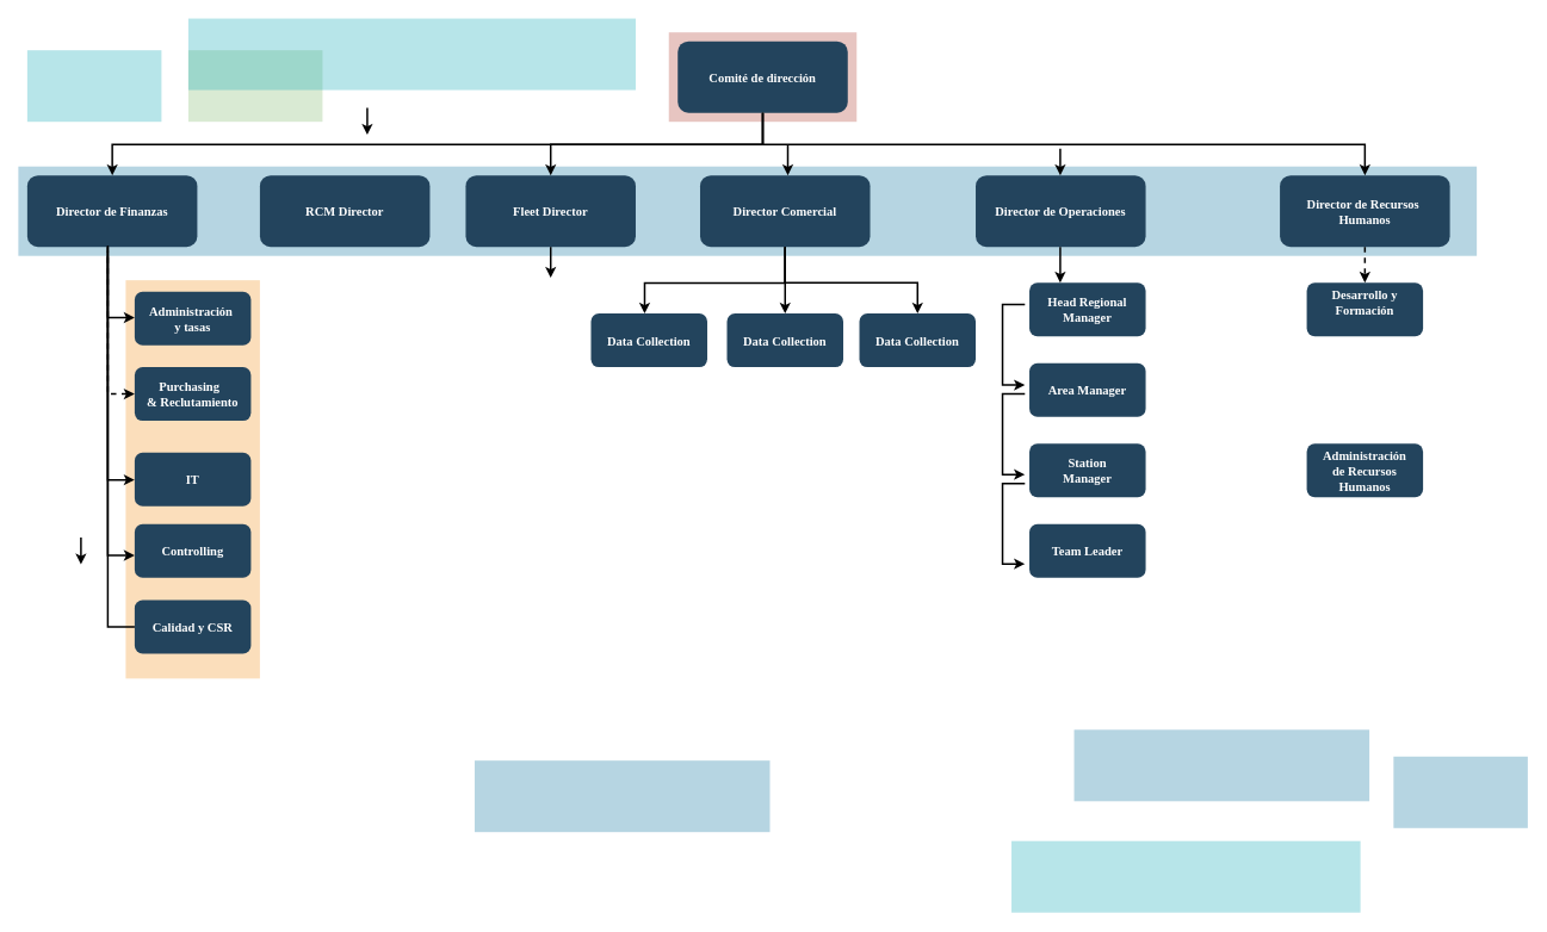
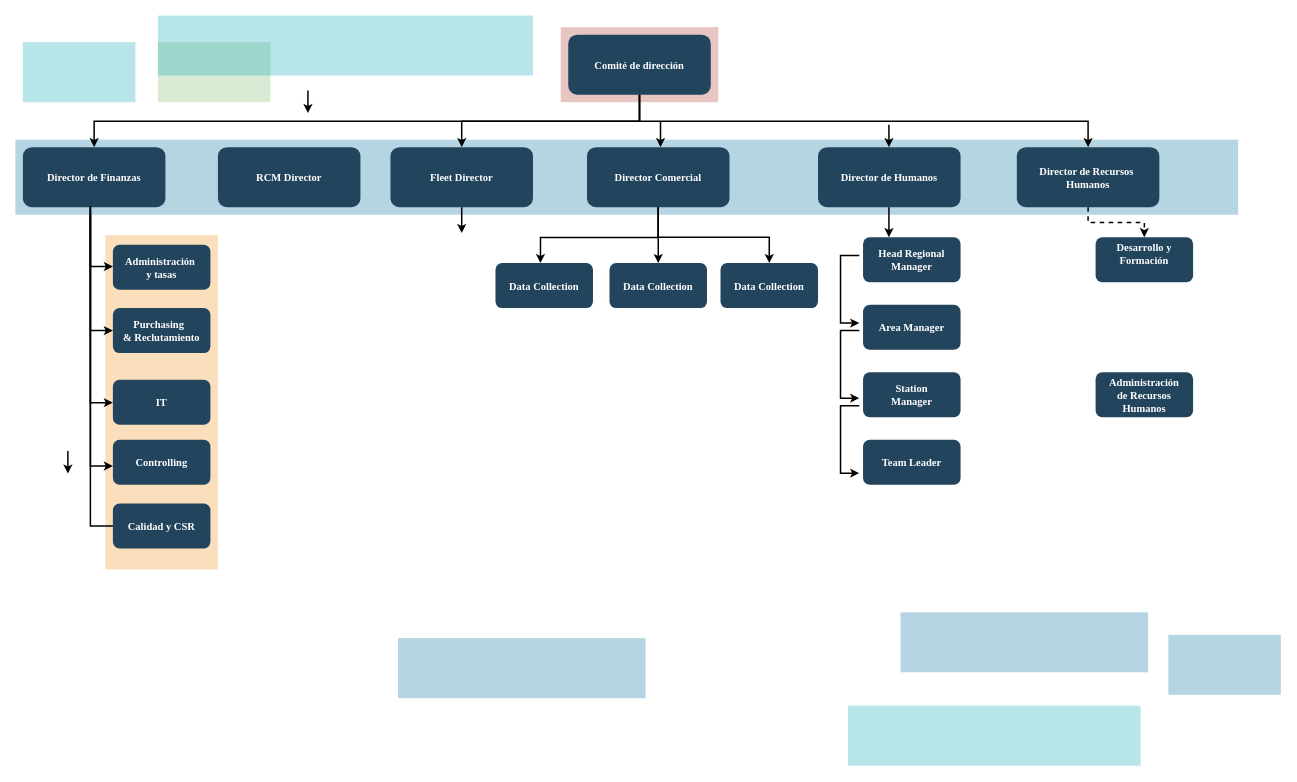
  <mxCell id="0" />
  <mxCell id="1" parent="0" />
  <mxCell id="2" value="" style="fillColor=#AE4132;strokeColor=none;opacity=30;" parent="1" vertex="1"><mxGeometry x="747" y="35.5" width="210" height="100.0" as="geometry" /></mxCell>
  <mxCell id="3" value="" style="fillColor=#10739E;strokeColor=none;opacity=30;" parent="1" vertex="1"><mxGeometry x="20" y="185.5" width="1630" height="100" as="geometry" /></mxCell>
  <mxCell id="4" value="" style="fillColor=#F2931E;strokeColor=none;opacity=30;" parent="1" vertex="1"><mxGeometry x="140" y="312.75" width="150" height="445.5" as="geometry" /></mxCell>
  <mxCell id="5" value="" style="fillColor=#10739E;strokeColor=none;opacity=30;" parent="1" vertex="1"><mxGeometry x="1557" y="845.5" width="150" height="80" as="geometry" /></mxCell>
  <mxCell id="6" value="" style="fillColor=#10739E;strokeColor=none;opacity=30;" parent="1" vertex="1"><mxGeometry x="1200" y="815.5" width="330" height="80" as="geometry" /></mxCell>
  <mxCell id="7" value="" style="fillColor=#10739E;strokeColor=none;opacity=30;" parent="1" vertex="1"><mxGeometry x="530" y="850" width="330.0" height="80" as="geometry" /></mxCell>
  <mxCell id="8" value="" style="fillColor=#D9EAD3;strokeColor=none" parent="1" vertex="1"><mxGeometry x="210" y="55.5" width="150" height="80" as="geometry" /></mxCell>
  <mxCell id="9" value="" style="fillColor=#12AAB5;strokeColor=none;opacity=30;" parent="1" vertex="1"><mxGeometry x="1130" y="940" width="390" height="80" as="geometry" /></mxCell>
  <mxCell id="10" value="" style="fillColor=#12AAB5;strokeColor=none;opacity=30;" parent="1" vertex="1"><mxGeometry x="210" y="20" width="500" height="80" as="geometry" /></mxCell>
  <mxCell id="11" value="" style="fillColor=#12AAB5;strokeColor=none;opacity=30;" parent="1" vertex="1"><mxGeometry x="30" y="55.5" width="150" height="80" as="geometry" /></mxCell>
  <mxCell id="12" value="Comité de dirección" style="rounded=1;fillColor=#23445D;gradientColor=none;strokeColor=none;fontColor=#FFFFFF;fontStyle=1;fontFamily=Tahoma;fontSize=14" parent="1" vertex="1"><mxGeometry x="757" y="45.5" width="190" height="80" as="geometry" /></mxCell>
- <mxCell id="13" value="Director de Recursos &#10;Humanos" style="rounded=1;fillColor=#23445D;gradientColor=none;strokeColor=none;fontColor=#FFFFFF;fontStyle=1;fontFamily=Tahoma;fontSize=14" parent="1" vertex="1"><mxGeometry x="1430" y="195.5" width="190" height="80" as="geometry" /></mxCell>
+ <mxCell id="13" value="Director de Recursos &#10;Humanos" style="rounded=1;fillColor=#23445D;gradientColor=none;strokeColor=none;fontColor=#FFFFFF;fontStyle=1;fontFamily=Tahoma;fontSize=14" parent="1" vertex="1"><mxGeometry x="1355" y="195.5" width="190" height="80" as="geometry" /></mxCell>
  <mxCell id="14" value="" style="edgeStyle=elbowEdgeStyle;elbow=vertical;strokeWidth=2;rounded=0" parent="1" source="12" target="13" edge="1"><mxGeometry x="337" y="215.5" width="100" height="100" as="geometry"><mxPoint x="337" y="175.5" as="sourcePoint" /><mxPoint x="437" y="75.5" as="targetPoint" /></mxGeometry></mxCell>
  <mxCell id="15" value="Director Comercial" style="rounded=1;fillColor=#23445D;gradientColor=none;strokeColor=none;fontColor=#FFFFFF;fontStyle=1;fontFamily=Tahoma;fontSize=14" parent="1" vertex="1"><mxGeometry x="782" y="195.5" width="190" height="80" as="geometry" /></mxCell>
  <mxCell id="16" value="Fleet Director" style="rounded=1;fillColor=#23445D;gradientColor=none;strokeColor=none;fontColor=#FFFFFF;fontStyle=1;fontFamily=Tahoma;fontSize=14" parent="1" vertex="1"><mxGeometry x="520" y="195.5" width="190" height="80" as="geometry" /></mxCell>
  <mxCell id="17" value="Director de Finanzas" style="rounded=1;fillColor=#23445D;gradientColor=none;strokeColor=none;fontColor=#FFFFFF;fontStyle=1;fontFamily=Tahoma;fontSize=14" parent="1" vertex="1"><mxGeometry x="30" y="195.5" width="190" height="80" as="geometry" /></mxCell>
  <mxCell id="18" value="Administración &#10;y tasas" style="rounded=1;fillColor=#23445D;gradientColor=none;strokeColor=none;fontColor=#FFFFFF;fontStyle=1;fontFamily=Tahoma;fontSize=14" parent="1" vertex="1"><mxGeometry x="150" y="325.5" width="130" height="60" as="geometry" /></mxCell>
  <mxCell id="19" value="&#10;Purchasing  &#10;&amp; Reclutamiento&#10;" style="rounded=1;fillColor=#23445D;gradientColor=none;strokeColor=none;fontColor=#FFFFFF;fontStyle=1;fontFamily=Tahoma;fontSize=14" parent="1" vertex="1"><mxGeometry x="150" y="410" width="130" height="60" as="geometry" /></mxCell>
  <mxCell id="20" value="IT" style="rounded=1;fillColor=#23445D;gradientColor=none;strokeColor=none;fontColor=#FFFFFF;fontStyle=1;fontFamily=Tahoma;fontSize=14" parent="1" vertex="1"><mxGeometry x="150" y="505.5" width="130" height="60" as="geometry" /></mxCell>
  <mxCell id="21" value="Controlling" style="rounded=1;fillColor=#23445D;gradientColor=none;strokeColor=none;fontColor=#FFFFFF;fontStyle=1;fontFamily=Tahoma;fontSize=14" parent="1" vertex="1"><mxGeometry x="150" y="585.5" width="130" height="60" as="geometry" /></mxCell>
  <mxCell id="22" value="Calidad y CSR" style="rounded=1;fillColor=#23445D;gradientColor=none;strokeColor=none;fontColor=#FFFFFF;fontStyle=1;fontFamily=Tahoma;fontSize=14" parent="1" vertex="1"><mxGeometry x="150" y="670.5" width="130" height="60" as="geometry" /></mxCell>
  <mxCell id="23" value="Data Collection" style="rounded=1;fillColor=#23445D;gradientColor=none;strokeColor=none;fontColor=#FFFFFF;fontStyle=1;fontFamily=Tahoma;fontSize=14" parent="1" vertex="1"><mxGeometry x="812" y="350" width="130" height="60" as="geometry" /></mxCell>
  <mxCell id="24" value="Data Collection" style="rounded=1;fillColor=#23445D;gradientColor=none;strokeColor=none;fontColor=#FFFFFF;fontStyle=1;fontFamily=Tahoma;fontSize=14" parent="1" vertex="1"><mxGeometry x="660" y="350" width="130" height="60" as="geometry" /></mxCell>
  <mxCell id="25" value="&#10;Head Regional&#10;Manager&#10;" style="rounded=1;fillColor=#23445D;gradientColor=none;strokeColor=none;fontColor=#FFFFFF;fontStyle=1;fontFamily=Tahoma;fontSize=14" parent="1" vertex="1"><mxGeometry x="1150" y="315.5" width="130" height="60" as="geometry" /></mxCell>
  <mxCell id="26" value="&#10;Area Manager&#10;" style="rounded=1;fillColor=#23445D;gradientColor=none;strokeColor=none;fontColor=#FFFFFF;fontStyle=1;fontFamily=Tahoma;fontSize=14" parent="1" vertex="1"><mxGeometry x="1150" y="405.5" width="130" height="60" as="geometry" /></mxCell>
  <mxCell id="27" value="&#10;Station&#10;Manager&#10;" style="rounded=1;fillColor=#23445D;gradientColor=none;strokeColor=none;fontColor=#FFFFFF;fontStyle=1;fontFamily=Tahoma;fontSize=14" parent="1" vertex="1"><mxGeometry x="1150" y="495.5" width="130" height="60" as="geometry" /></mxCell>
  <mxCell id="28" value="&#10;Team Leader&#10;" style="rounded=1;fillColor=#23445D;gradientColor=none;strokeColor=none;fontColor=#FFFFFF;fontStyle=1;fontFamily=Tahoma;fontSize=14" parent="1" vertex="1"><mxGeometry x="1150" y="585.5" width="130" height="60" as="geometry" /></mxCell>
  <mxCell id="29" value="Desarrollo y &#10;Formación&#10;" style="rounded=1;fillColor=#23445D;gradientColor=none;strokeColor=none;fontColor=#FFFFFF;fontStyle=1;fontFamily=Tahoma;fontSize=14" parent="1" vertex="1"><mxGeometry x="1460" y="315.5" width="130" height="60" as="geometry" /></mxCell>
  <mxCell id="30" value="&#10;Administración&#10;de Recursos&#10;Humanos&#10;" style="rounded=1;fillColor=#23445D;gradientColor=none;strokeColor=none;fontColor=#FFFFFF;fontStyle=1;fontFamily=Tahoma;fontSize=14" parent="1" vertex="1"><mxGeometry x="1460" y="495.5" width="130" height="60" as="geometry" /></mxCell>
  <mxCell id="31" value="" style="edgeStyle=elbowEdgeStyle;elbow=vertical;strokeWidth=2;rounded=0" parent="1" source="12" target="16" edge="1"><mxGeometry x="347" y="225.5" width="100" height="100" as="geometry"><mxPoint x="862" y="135.5" as="sourcePoint" /><mxPoint x="1467" y="205.5" as="targetPoint" /></mxGeometry></mxCell>
  <mxCell id="32" value="" style="edgeStyle=elbowEdgeStyle;elbow=vertical;strokeWidth=2;rounded=0" parent="1" source="12" target="17" edge="1"><mxGeometry x="-23" y="135.5" width="100" height="100" as="geometry"><mxPoint x="-23" y="95.5" as="sourcePoint" /><mxPoint x="77" y="-4.5" as="targetPoint" /></mxGeometry></mxCell>
  <mxCell id="33" value="" style="edgeStyle=elbowEdgeStyle;elbow=horizontal;strokeWidth=2;rounded=0;" parent="1" edge="1"><mxGeometry x="-23" y="135.5" width="100" height="100" as="geometry"><mxPoint x="120" y="274" as="sourcePoint" /><mxPoint x="150" y="354.5" as="targetPoint" /><Array as="points"><mxPoint x="120" y="354.5" /><mxPoint x="130" y="334.5" /><mxPoint x="120" y="314.5" /><mxPoint x="202" y="280" /></Array></mxGeometry></mxCell>
- <mxCell id="34" value="" style="edgeStyle=elbowEdgeStyle;elbow=horizontal;strokeWidth=2;rounded=0;dashed=1;" parent="1" source="17" target="19" edge="1"><mxGeometry x="-23" y="135.5" width="100" height="100" as="geometry"><mxPoint x="-23" y="95.5" as="sourcePoint" /><mxPoint x="77" y="-4.5" as="targetPoint" /><Array as="points"><mxPoint x="120" y="380" /><mxPoint x="202" y="335.5" /></Array></mxGeometry></mxCell>
+ <mxCell id="34" value="" style="edgeStyle=elbowEdgeStyle;elbow=horizontal;strokeWidth=2;rounded=0" parent="1" source="17" target="19" edge="1"><mxGeometry x="-23" y="135.5" width="100" height="100" as="geometry"><mxPoint x="-23" y="95.5" as="sourcePoint" /><mxPoint x="77" y="-4.5" as="targetPoint" /><Array as="points"><mxPoint x="120" y="380" /><mxPoint x="202" y="335.5" /></Array></mxGeometry></mxCell>
  <mxCell id="35" value="" style="edgeStyle=elbowEdgeStyle;elbow=horizontal;strokeWidth=2;rounded=0" parent="1" edge="1"><mxGeometry x="-23" y="135.5" width="100" height="100" as="geometry"><mxPoint x="120" y="285.5" as="sourcePoint" /><mxPoint x="150" y="536" as="targetPoint" /><Array as="points"><mxPoint x="120" y="550" /></Array></mxGeometry></mxCell>
  <mxCell id="36" value="" style="edgeStyle=elbowEdgeStyle;elbow=horizontal;strokeWidth=2;rounded=0;endArrow=none;" parent="1" source="17" target="22" edge="1"><mxGeometry x="-23" y="135.5" width="100" height="100" as="geometry"><mxPoint x="-23" y="95.5" as="sourcePoint" /><mxPoint x="77" y="-4.5" as="targetPoint" /><Array as="points"><mxPoint x="120" y="560" /><mxPoint x="140" y="420" /><mxPoint x="202" y="475.5" /></Array></mxGeometry></mxCell>
  <mxCell id="37" value="" style="edgeStyle=elbowEdgeStyle;elbow=vertical;strokeWidth=2;rounded=0" parent="1" source="16" edge="1"><mxGeometry x="-23" y="135.5" width="100" height="100" as="geometry"><mxPoint x="-23" y="95.5" as="sourcePoint" /><mxPoint x="615" y="310" as="targetPoint" /></mxGeometry></mxCell>
  <mxCell id="38" value="" style="edgeStyle=elbowEdgeStyle;elbow=vertical;strokeWidth=2;rounded=0;dashed=1;" parent="1" source="13" target="29" edge="1"><mxGeometry x="-23" y="135.5" width="100" height="100" as="geometry"><mxPoint x="-23" y="95.5" as="sourcePoint" /><mxPoint x="77" y="-4.5" as="targetPoint" /></mxGeometry></mxCell>
  <mxCell id="39" value="" style="edgeStyle=elbowEdgeStyle;elbow=vertical;rounded=0;strokeWidth=2" parent="1" edge="1"><mxGeometry x="-23" y="135.5" width="100" height="100" as="geometry"><mxPoint x="90" y="600.5" as="sourcePoint" /><mxPoint x="90" y="630.5" as="targetPoint" /></mxGeometry></mxCell>
  <mxCell id="40" value="RCM Director" style="rounded=1;fillColor=#23445D;gradientColor=none;strokeColor=none;fontColor=#FFFFFF;fontStyle=1;fontFamily=Tahoma;fontSize=14" parent="1" vertex="1"><mxGeometry x="290" y="195.5" width="190" height="80" as="geometry" /></mxCell>
- <mxCell id="41" value="Director de Operaciones" style="rounded=1;fillColor=#23445D;gradientColor=none;strokeColor=none;fontColor=#FFFFFF;fontStyle=1;fontFamily=Tahoma;fontSize=14" parent="1" vertex="1"><mxGeometry x="1090" y="195.5" width="190" height="80" as="geometry" /></mxCell>
+ <mxCell id="41" value="Director de Humanos" style="rounded=1;fillColor=#23445D;gradientColor=none;strokeColor=none;fontColor=#FFFFFF;fontStyle=1;fontFamily=Tahoma;fontSize=14" parent="1" vertex="1"><mxGeometry x="1090" y="195.5" width="190" height="80" as="geometry" /></mxCell>
  <mxCell id="42" value="" style="edgeStyle=elbowEdgeStyle;elbow=vertical;strokeWidth=2;rounded=0" parent="1" edge="1"><mxGeometry x="-23" y="135.5" width="100" height="100" as="geometry"><mxPoint x="1184.5" y="275.5" as="sourcePoint" /><mxPoint x="1184.5" y="315.5" as="targetPoint" /><Array as="points"><mxPoint x="1322.5" y="289.5" /></Array></mxGeometry></mxCell>
  <mxCell id="43" value="" style="edgeStyle=elbowEdgeStyle;elbow=horizontal;strokeWidth=2;rounded=0" parent="1" edge="1"><mxGeometry x="-23" y="135.5" width="100" height="100" as="geometry"><mxPoint x="1145" y="340" as="sourcePoint" /><mxPoint x="1145" y="430" as="targetPoint" /><Array as="points"><mxPoint x="1120" y="389.5" /></Array></mxGeometry></mxCell>
  <mxCell id="44" value="" style="edgeStyle=elbowEdgeStyle;elbow=horizontal;strokeWidth=2;rounded=0" parent="1" edge="1"><mxGeometry x="-23" y="135.5" width="100" height="100" as="geometry"><mxPoint x="1145" y="440" as="sourcePoint" /><mxPoint x="1145" y="530" as="targetPoint" /><Array as="points"><mxPoint x="1120" y="489.5" /></Array></mxGeometry></mxCell>
  <mxCell id="45" value="" style="edgeStyle=elbowEdgeStyle;elbow=horizontal;strokeWidth=2;rounded=0" parent="1" edge="1"><mxGeometry x="-23" y="135.5" width="100" height="100" as="geometry"><mxPoint x="1145" y="540" as="sourcePoint" /><mxPoint x="1145" y="630" as="targetPoint" /><Array as="points"><mxPoint x="1120" y="589.5" /></Array></mxGeometry></mxCell>
  <mxCell id="46" value="" style="edgeStyle=elbowEdgeStyle;elbow=vertical;rounded=0;strokeWidth=2" parent="1" edge="1"><mxGeometry x="-23" y="135.5" width="100" height="100" as="geometry"><mxPoint x="410" y="120" as="sourcePoint" /><mxPoint x="410" y="150" as="targetPoint" /></mxGeometry></mxCell>
  <mxCell id="47" value="" style="edgeStyle=elbowEdgeStyle;elbow=vertical;rounded=0;strokeWidth=2" parent="1" edge="1"><mxGeometry x="-23" y="135.5" width="100" height="100" as="geometry"><mxPoint x="1184.5" y="165.5" as="sourcePoint" /><mxPoint x="1184.5" y="195.5" as="targetPoint" /></mxGeometry></mxCell>
  <mxCell id="48" value="" style="edgeStyle=elbowEdgeStyle;elbow=horizontal;strokeWidth=2;rounded=0;" parent="1" edge="1"><mxGeometry x="-23" y="135.5" width="100" height="100" as="geometry"><mxPoint x="120" y="280" as="sourcePoint" /><mxPoint x="150" y="620.5" as="targetPoint" /><Array as="points"><mxPoint x="120" y="479.5" /><mxPoint x="140" y="339.5" /><mxPoint x="202" y="395" /></Array></mxGeometry></mxCell>
  <mxCell id="49" value="" style="edgeStyle=elbowEdgeStyle;elbow=vertical;strokeWidth=2;rounded=0" parent="1" edge="1"><mxGeometry x="-23" y="135.5" width="100" height="100" as="geometry"><mxPoint x="880" y="161.5" as="sourcePoint" /><mxPoint x="880" y="195.5" as="targetPoint" /></mxGeometry></mxCell>
  <mxCell id="50" value="" style="edgeStyle=elbowEdgeStyle;elbow=vertical;strokeWidth=2;rounded=0;exitX=0.5;exitY=1;exitDx=0;exitDy=0;" parent="1" source="15" edge="1"><mxGeometry x="-23" y="135.5" width="100" height="100" as="geometry"><mxPoint x="1027" y="285.5" as="sourcePoint" /><mxPoint x="720" y="350" as="targetPoint" /><Array as="points"><mxPoint x="580" y="316" /></Array></mxGeometry></mxCell>
  <mxCell id="51" value="" style="edgeStyle=elbowEdgeStyle;elbow=vertical;strokeWidth=2;rounded=0;exitX=0.5;exitY=1;exitDx=0;exitDy=0;" parent="1" edge="1"><mxGeometry x="-23" y="135.5" width="100" height="100" as="geometry"><mxPoint x="877" y="275.5" as="sourcePoint" /><mxPoint x="877" y="350" as="targetPoint" /><Array as="points"><mxPoint x="580" y="315.5" /></Array></mxGeometry></mxCell>
  <mxCell id="52" value="" style="edgeStyle=elbowEdgeStyle;elbow=vertical;strokeWidth=2;rounded=0;exitX=0.5;exitY=1;exitDx=0;exitDy=0;entryX=0.5;entryY=0;entryDx=0;entryDy=0;" parent="1" edge="1" target="53"><mxGeometry x="-23" y="135.5" width="100" height="100" as="geometry"><mxPoint x="877" y="275.5" as="sourcePoint" /><mxPoint x="1040" y="350" as="targetPoint" /><Array as="points"><mxPoint x="580" y="315.5" /></Array></mxGeometry></mxCell>
  <mxCell id="53" value="Data Collection" style="rounded=1;fillColor=#23445D;gradientColor=none;strokeColor=none;fontColor=#FFFFFF;fontStyle=1;fontFamily=Tahoma;fontSize=14" vertex="1" parent="1"><mxGeometry x="960" y="350" width="130" height="60" as="geometry" /></mxCell>
